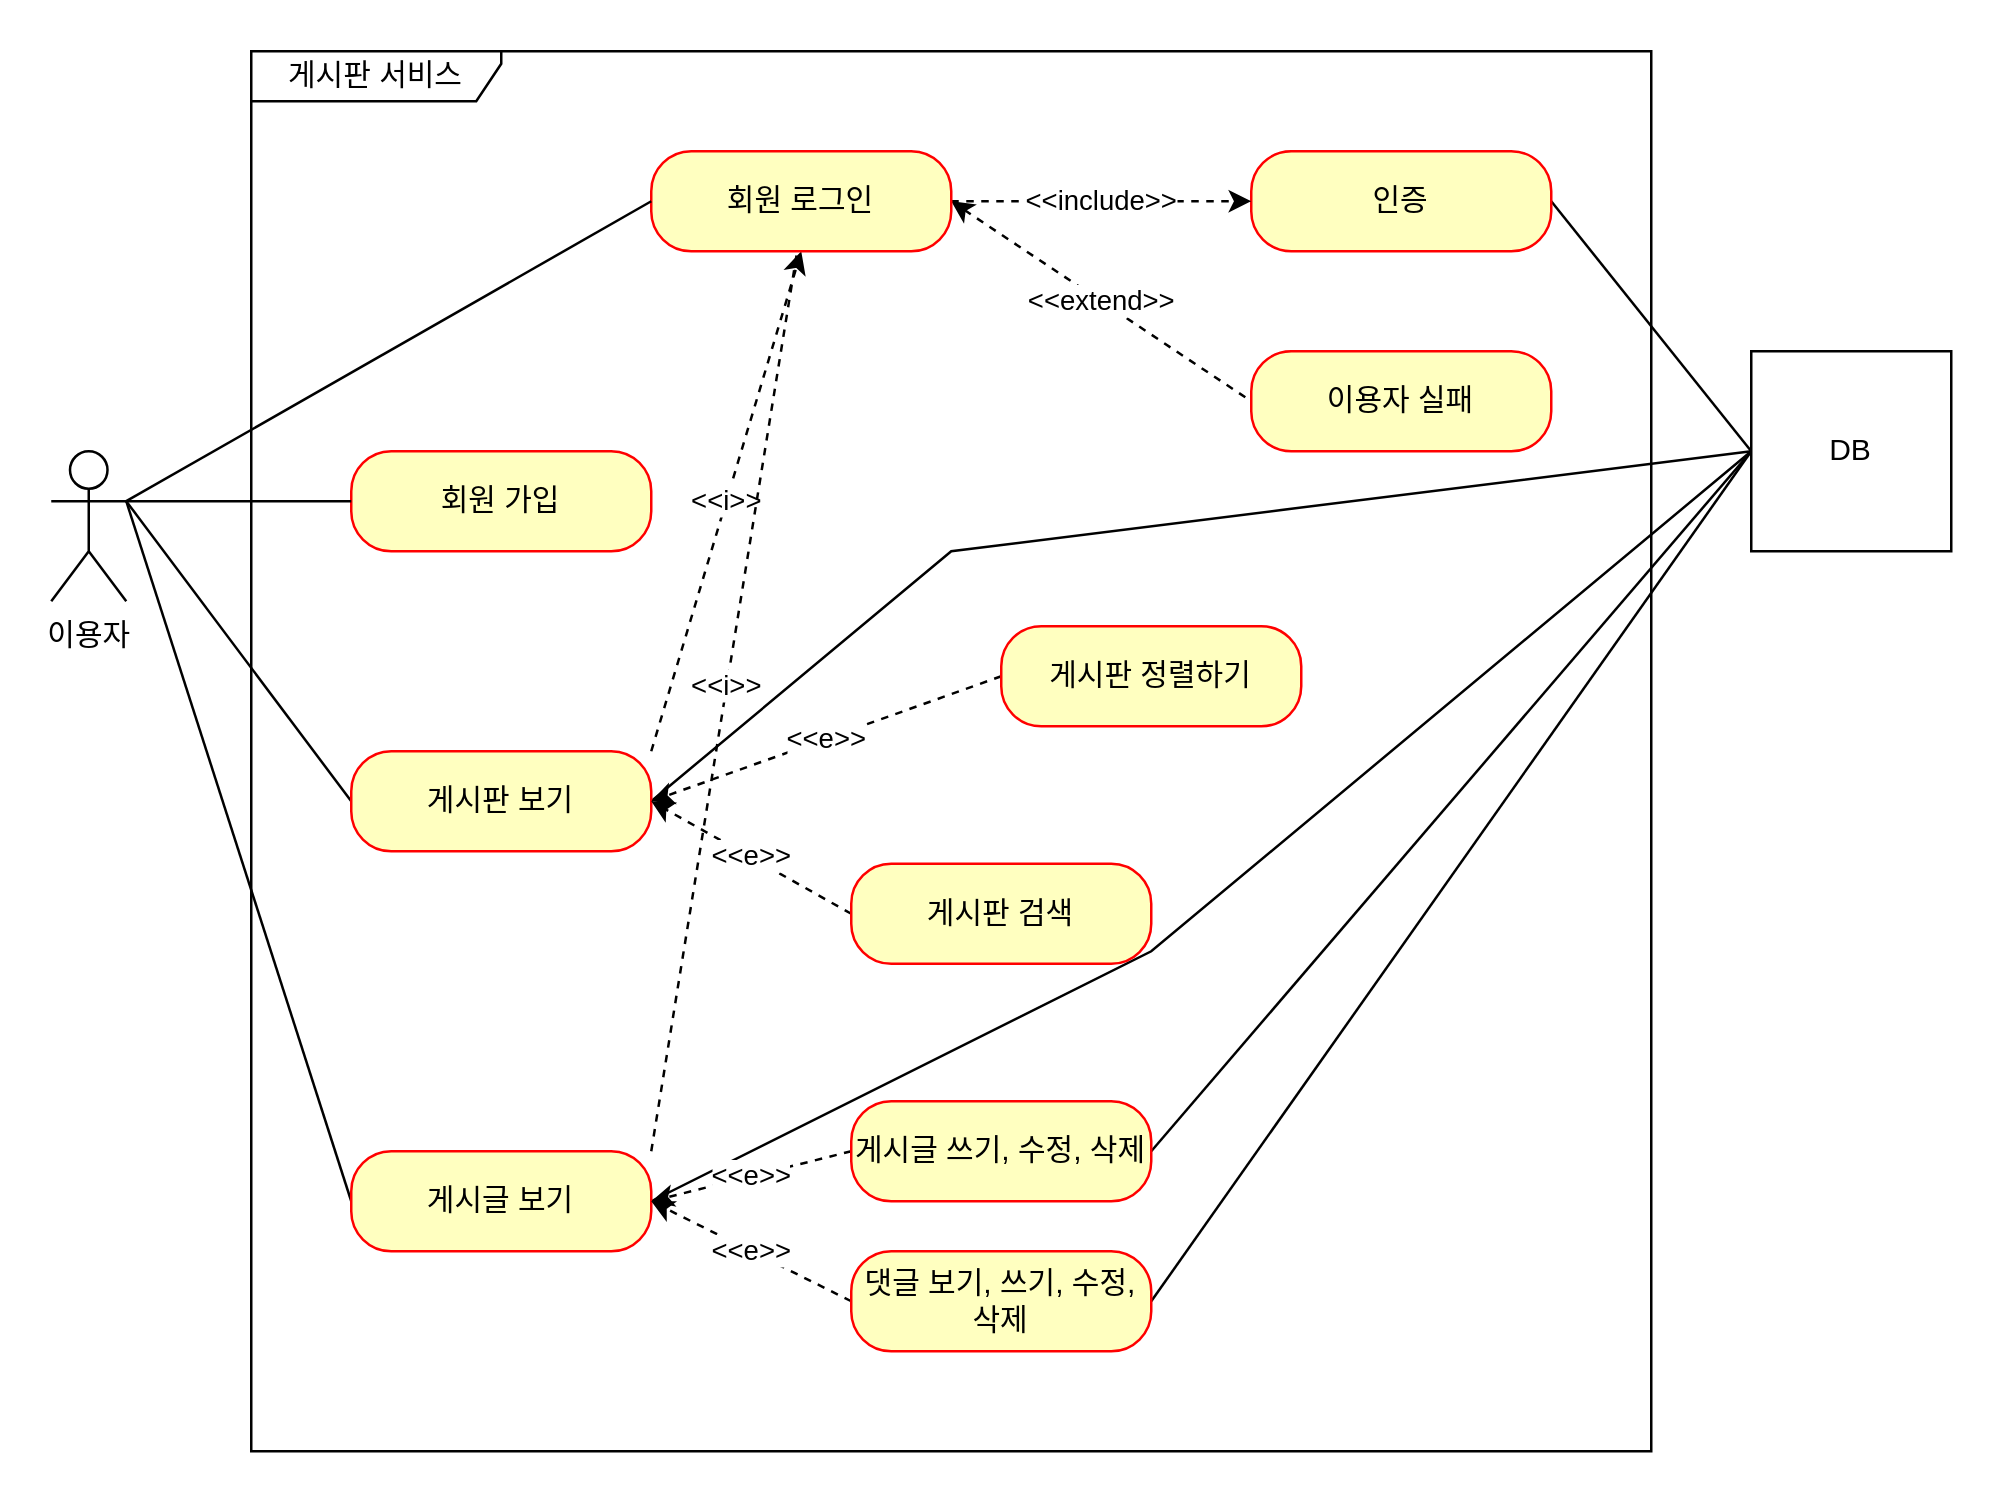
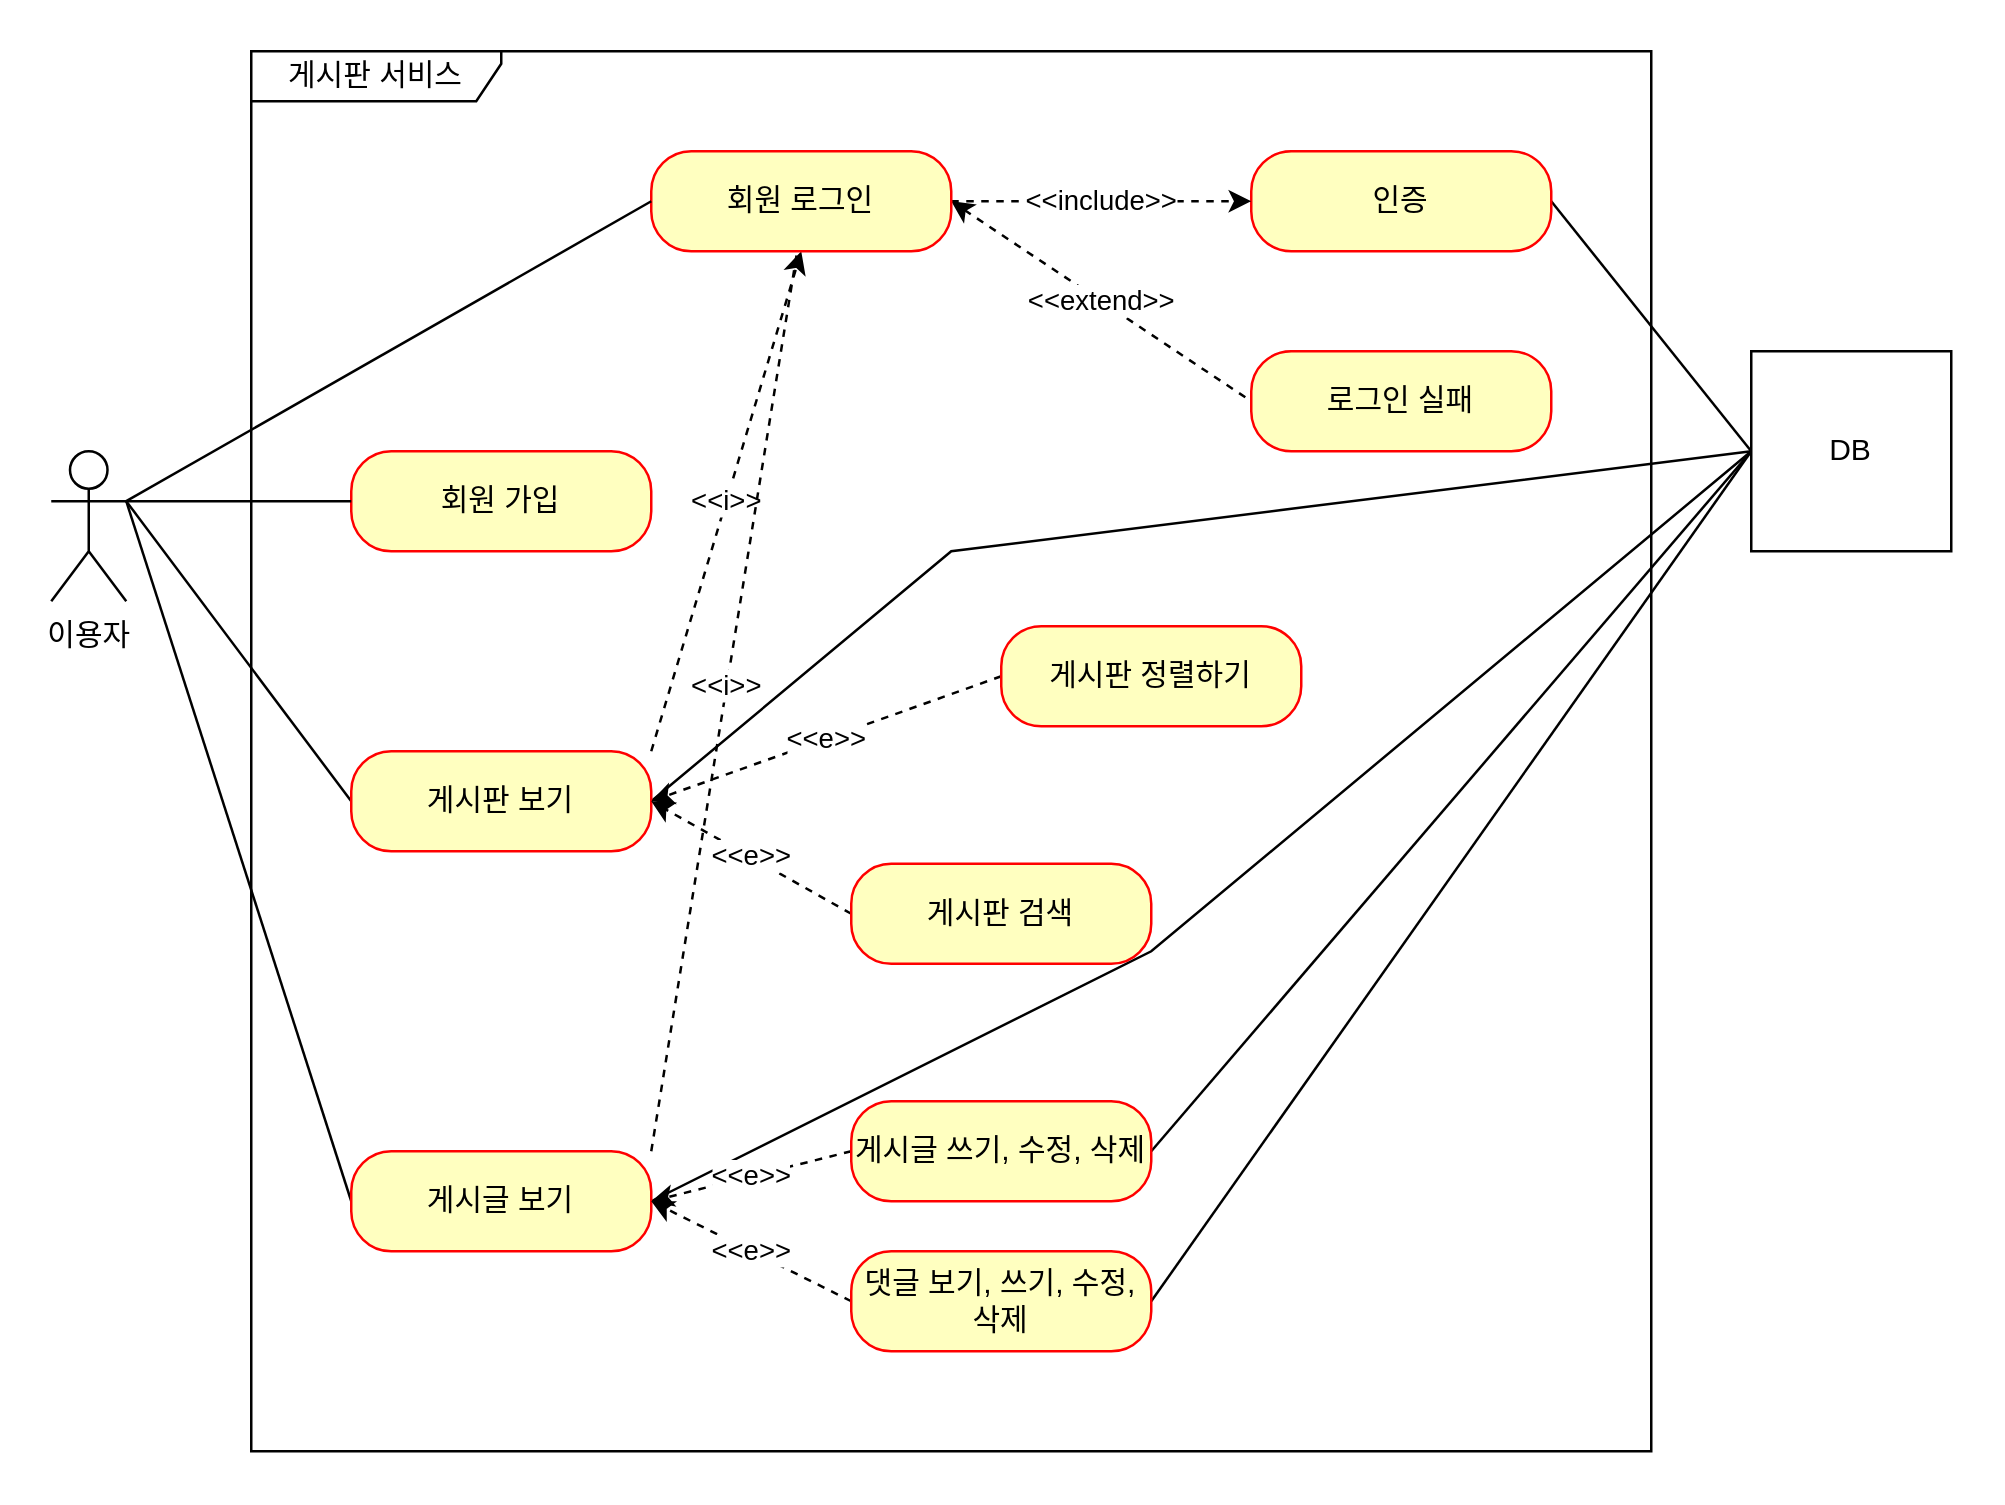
  <mxCell id="0" />
  <mxCell id="1" parent="0" />
  <mxCell id="2" style="rounded=0;orthogonalLoop=1;jettySize=auto;html=1;exitX=1;exitY=0.333;exitDx=0;exitDy=0;exitPerimeter=0;entryX=0;entryY=0.5;entryDx=0;entryDy=0;endArrow=none;endFill=0;" edge="1" parent="1" source="4" target="9"><mxGeometry relative="1" as="geometry" /></mxCell>
  <mxCell id="3" style="edgeStyle=none;shape=connector;rounded=0;orthogonalLoop=1;jettySize=auto;html=1;exitX=1;exitY=0.333;exitDx=0;exitDy=0;exitPerimeter=0;entryX=0;entryY=0.5;entryDx=0;entryDy=0;strokeColor=default;align=center;verticalAlign=middle;fontFamily=Helvetica;fontSize=11;fontColor=default;labelBackgroundColor=default;endArrow=none;endFill=0;" edge="1" parent="1" source="4" target="12"><mxGeometry relative="1" as="geometry" /></mxCell>
  <mxCell id="4" value="이용자" style="shape=umlActor;verticalLabelPosition=bottom;verticalAlign=top;html=1;" vertex="1" parent="1"><mxGeometry x="20" y="180" width="30" height="60" as="geometry" /></mxCell>
  <mxCell id="5" value="게시판 서비스" style="shape=umlFrame;whiteSpace=wrap;html=1;pointerEvents=0;width=100;height=20;" vertex="1" parent="1"><mxGeometry x="100" y="20" width="560" height="560" as="geometry" /></mxCell>
  <mxCell id="6" value="회원 가입" style="rounded=1;whiteSpace=wrap;html=1;arcSize=40;fontColor=#000000;fillColor=#ffffc0;strokeColor=#ff0000;" vertex="1" parent="1"><mxGeometry x="140" y="180" width="120" height="40" as="geometry" /></mxCell>
  <mxCell id="7" value="&amp;lt;&amp;lt;i&amp;gt;&amp;gt;" style="edgeStyle=none;shape=connector;rounded=0;orthogonalLoop=1;jettySize=auto;html=1;exitX=1;exitY=0;exitDx=0;exitDy=0;entryX=0.5;entryY=1;entryDx=0;entryDy=0;strokeColor=default;align=center;verticalAlign=middle;fontFamily=Helvetica;fontSize=11;fontColor=default;labelBackgroundColor=default;endArrow=classic;endFill=1;dashed=1;" edge="1" parent="1" source="9" target="17"><mxGeometry relative="1" as="geometry" /></mxCell>
  <mxCell id="8" style="edgeStyle=none;shape=connector;rounded=0;orthogonalLoop=1;jettySize=auto;html=1;exitX=1;exitY=0.5;exitDx=0;exitDy=0;strokeColor=default;align=center;verticalAlign=middle;fontFamily=Helvetica;fontSize=11;fontColor=default;labelBackgroundColor=default;endArrow=none;endFill=0;" edge="1" parent="1" source="9"><mxGeometry relative="1" as="geometry"><mxPoint x="700" y="180" as="targetPoint" /><Array as="points"><mxPoint x="380" y="220" /></Array></mxGeometry></mxCell>
  <mxCell id="9" value="게시판 보기" style="rounded=1;whiteSpace=wrap;html=1;arcSize=40;fontColor=#000000;fillColor=#ffffc0;strokeColor=#ff0000;" vertex="1" parent="1"><mxGeometry x="140" y="300" width="120" height="40" as="geometry" /></mxCell>
  <mxCell id="10" value="&amp;lt;&amp;lt;i&amp;gt;&amp;gt;" style="edgeStyle=none;shape=connector;rounded=0;orthogonalLoop=1;jettySize=auto;html=1;exitX=1;exitY=0;exitDx=0;exitDy=0;dashed=1;strokeColor=default;align=center;verticalAlign=middle;fontFamily=Helvetica;fontSize=11;fontColor=default;labelBackgroundColor=default;endArrow=classic;endFill=1;" edge="1" parent="1" source="12"><mxGeometry x="0.002" relative="1" as="geometry"><mxPoint x="320" y="90" as="targetPoint" /><mxPoint as="offset" /></mxGeometry></mxCell>
  <mxCell id="11" style="edgeStyle=none;shape=connector;rounded=0;orthogonalLoop=1;jettySize=auto;html=1;exitX=1;exitY=0.5;exitDx=0;exitDy=0;entryX=0;entryY=0.5;entryDx=0;entryDy=0;strokeColor=default;align=center;verticalAlign=middle;fontFamily=Helvetica;fontSize=11;fontColor=default;labelBackgroundColor=default;endArrow=none;endFill=0;" edge="1" parent="1" source="12" target="31"><mxGeometry relative="1" as="geometry"><Array as="points"><mxPoint x="460" y="380" /></Array></mxGeometry></mxCell>
  <mxCell id="12" value="게시글 보기" style="rounded=1;whiteSpace=wrap;html=1;arcSize=40;fontColor=#000000;fillColor=#ffffc0;strokeColor=#ff0000;" vertex="1" parent="1"><mxGeometry x="140" y="460" width="120" height="40" as="geometry" /></mxCell>
  <mxCell id="13" style="rounded=0;orthogonalLoop=1;jettySize=auto;html=1;exitX=1;exitY=0.5;exitDx=0;exitDy=0;entryX=0;entryY=0.5;entryDx=0;entryDy=0;endArrow=none;endFill=0;" edge="1" parent="1" source="14" target="31"><mxGeometry relative="1" as="geometry" /></mxCell>
  <mxCell id="14" value="인증" style="rounded=1;whiteSpace=wrap;html=1;arcSize=40;fontColor=#000000;fillColor=#ffffc0;strokeColor=#ff0000;" vertex="1" parent="1"><mxGeometry x="500" y="60" width="120" height="40" as="geometry" /></mxCell>
  <mxCell id="15" value="&amp;lt;&amp;lt;include&amp;gt;&amp;gt;" style="edgeStyle=none;shape=connector;rounded=0;orthogonalLoop=1;jettySize=auto;html=1;exitX=1;exitY=0.5;exitDx=0;exitDy=0;strokeColor=default;align=center;verticalAlign=middle;fontFamily=Helvetica;fontSize=11;fontColor=default;labelBackgroundColor=default;endArrow=classic;endFill=1;dashed=1;" edge="1" parent="1" source="17" target="14"><mxGeometry relative="1" as="geometry" /></mxCell>
  <mxCell id="16" value="&amp;lt;&amp;lt;extend&amp;gt;&amp;gt;" style="edgeStyle=none;shape=connector;rounded=0;orthogonalLoop=1;jettySize=auto;html=1;exitX=1;exitY=0.5;exitDx=0;exitDy=0;entryX=0;entryY=0.5;entryDx=0;entryDy=0;strokeColor=default;align=center;verticalAlign=middle;fontFamily=Helvetica;fontSize=11;fontColor=default;labelBackgroundColor=default;endArrow=none;endFill=0;dashed=1;startArrow=classic;startFill=1;" edge="1" parent="1" source="17" target="18"><mxGeometry relative="1" as="geometry" /></mxCell>
  <mxCell id="17" value="회원 로그인" style="rounded=1;whiteSpace=wrap;html=1;arcSize=40;fontColor=#000000;fillColor=#ffffc0;strokeColor=#ff0000;" vertex="1" parent="1"><mxGeometry x="260" y="60" width="120" height="40" as="geometry" /></mxCell>
- <mxCell id="18" value="이용자 실패" style="rounded=1;whiteSpace=wrap;html=1;arcSize=40;fontColor=#000000;fillColor=#ffffc0;strokeColor=#ff0000;" vertex="1" parent="1"><mxGeometry x="500" y="140" width="120" height="40" as="geometry" /></mxCell>
+ <mxCell id="18" value="로그인 실패" style="rounded=1;whiteSpace=wrap;html=1;arcSize=40;fontColor=#000000;fillColor=#ffffc0;strokeColor=#ff0000;" vertex="1" parent="1"><mxGeometry x="500" y="140" width="120" height="40" as="geometry" /></mxCell>
  <mxCell id="19" value="&amp;lt;&amp;lt;e&amp;gt;&amp;gt;" style="edgeStyle=none;shape=connector;rounded=0;orthogonalLoop=1;jettySize=auto;html=1;exitX=0;exitY=0.5;exitDx=0;exitDy=0;entryX=1;entryY=0.5;entryDx=0;entryDy=0;dashed=1;strokeColor=default;align=center;verticalAlign=middle;fontFamily=Helvetica;fontSize=11;fontColor=default;labelBackgroundColor=default;endArrow=classic;endFill=1;" edge="1" parent="1" source="20" target="9"><mxGeometry relative="1" as="geometry" /></mxCell>
  <mxCell id="20" value="게시판 정렬하기" style="rounded=1;whiteSpace=wrap;html=1;arcSize=40;fontColor=#000000;fillColor=#ffffc0;strokeColor=#ff0000;" vertex="1" parent="1"><mxGeometry x="400" y="250" width="120" height="40" as="geometry" /></mxCell>
  <mxCell id="21" value="&amp;lt;&amp;lt;e&amp;gt;&amp;gt;" style="edgeStyle=none;shape=connector;rounded=0;orthogonalLoop=1;jettySize=auto;html=1;exitX=0;exitY=0.5;exitDx=0;exitDy=0;dashed=1;strokeColor=default;align=center;verticalAlign=middle;fontFamily=Helvetica;fontSize=11;fontColor=default;labelBackgroundColor=default;endArrow=classic;endFill=1;" edge="1" parent="1" source="22"><mxGeometry relative="1" as="geometry"><mxPoint x="260" y="320" as="targetPoint" /></mxGeometry></mxCell>
  <mxCell id="22" value="게시판 검색" style="rounded=1;whiteSpace=wrap;html=1;arcSize=40;fontColor=#000000;fillColor=#ffffc0;strokeColor=#ff0000;" vertex="1" parent="1"><mxGeometry x="340" y="345" width="120" height="40" as="geometry" /></mxCell>
  <mxCell id="23" value="&amp;lt;&amp;lt;e&amp;gt;&amp;gt;" style="edgeStyle=none;shape=connector;rounded=0;orthogonalLoop=1;jettySize=auto;html=1;exitX=0;exitY=0.5;exitDx=0;exitDy=0;entryX=1;entryY=0.5;entryDx=0;entryDy=0;dashed=1;strokeColor=default;align=center;verticalAlign=middle;fontFamily=Helvetica;fontSize=11;fontColor=default;labelBackgroundColor=default;endArrow=classic;endFill=1;" edge="1" parent="1" source="25" target="12"><mxGeometry relative="1" as="geometry" /></mxCell>
  <mxCell id="24" style="edgeStyle=none;shape=connector;rounded=0;orthogonalLoop=1;jettySize=auto;html=1;exitX=1;exitY=0.5;exitDx=0;exitDy=0;entryX=0;entryY=0.5;entryDx=0;entryDy=0;strokeColor=default;align=center;verticalAlign=middle;fontFamily=Helvetica;fontSize=11;fontColor=default;labelBackgroundColor=default;endArrow=none;endFill=0;" edge="1" parent="1" source="25" target="31"><mxGeometry relative="1" as="geometry" /></mxCell>
  <mxCell id="25" value="게시글 쓰기, 수정, 삭제" style="rounded=1;whiteSpace=wrap;html=1;arcSize=40;fontColor=#000000;fillColor=#ffffc0;strokeColor=#ff0000;" vertex="1" parent="1"><mxGeometry x="340" y="440" width="120" height="40" as="geometry" /></mxCell>
  <mxCell id="26" value="&amp;lt;&amp;lt;e&amp;gt;&amp;gt;" style="edgeStyle=none;shape=connector;rounded=0;orthogonalLoop=1;jettySize=auto;html=1;exitX=0;exitY=0.5;exitDx=0;exitDy=0;entryX=1;entryY=0.5;entryDx=0;entryDy=0;dashed=1;strokeColor=default;align=center;verticalAlign=middle;fontFamily=Helvetica;fontSize=11;fontColor=default;labelBackgroundColor=default;endArrow=classic;endFill=1;" edge="1" parent="1" source="28" target="12"><mxGeometry relative="1" as="geometry" /></mxCell>
  <mxCell id="27" style="edgeStyle=none;shape=connector;rounded=0;orthogonalLoop=1;jettySize=auto;html=1;exitX=1;exitY=0.5;exitDx=0;exitDy=0;strokeColor=default;align=center;verticalAlign=middle;fontFamily=Helvetica;fontSize=11;fontColor=default;labelBackgroundColor=default;endArrow=none;endFill=0;" edge="1" parent="1" source="28"><mxGeometry relative="1" as="geometry"><mxPoint x="700" y="180" as="targetPoint" /></mxGeometry></mxCell>
  <mxCell id="28" value="댓글 보기, 쓰기, 수정, 삭제" style="rounded=1;whiteSpace=wrap;html=1;arcSize=40;fontColor=#000000;fillColor=#ffffc0;strokeColor=#ff0000;" vertex="1" parent="1"><mxGeometry x="340" y="500" width="120" height="40" as="geometry" /></mxCell>
  <mxCell id="29" style="rounded=0;orthogonalLoop=1;jettySize=auto;html=1;exitX=0;exitY=0.5;exitDx=0;exitDy=0;entryX=1;entryY=0.333;entryDx=0;entryDy=0;entryPerimeter=0;endArrow=none;endFill=0;" edge="1" parent="1" source="17" target="4"><mxGeometry relative="1" as="geometry" /></mxCell>
  <mxCell id="30" style="rounded=0;orthogonalLoop=1;jettySize=auto;html=1;exitX=0;exitY=0.5;exitDx=0;exitDy=0;entryX=1;entryY=0.333;entryDx=0;entryDy=0;entryPerimeter=0;endArrow=none;endFill=0;" edge="1" parent="1" source="6" target="4"><mxGeometry relative="1" as="geometry" /></mxCell>
  <mxCell id="31" value="DB" style="html=1;dropTarget=0;whiteSpace=wrap;" vertex="1" parent="1"><mxGeometry x="700" y="140" width="80" height="80" as="geometry" /></mxCell>
